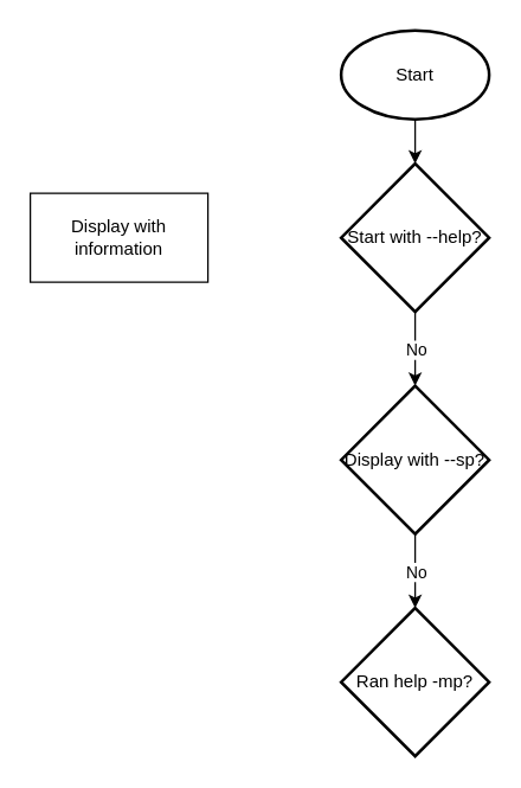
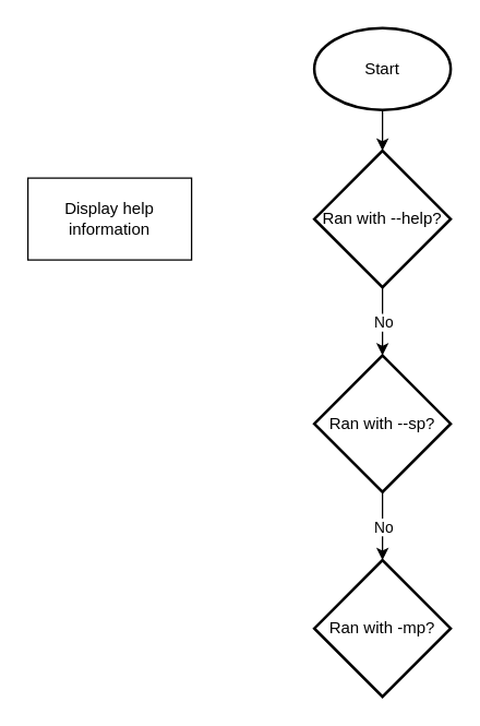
  <mxCell id="0" />
  <mxCell id="1" parent="0" />
  <mxCell id="2" value="Start" style="strokeWidth=2;html=1;shape=mxgraph.flowchart.start_1;whiteSpace=wrap;" vertex="1" parent="1"><mxGeometry x="230" y="20" width="100" height="60" as="geometry" /></mxCell>
- <mxCell id="3" value="Start with --help?" style="strokeWidth=2;html=1;shape=mxgraph.flowchart.decision;whiteSpace=wrap;" vertex="1" parent="1"><mxGeometry x="230" y="110" width="100" height="100" as="geometry" /></mxCell>
- <mxCell id="4" value="Display with&lt;br&gt;information" style="rounded=0;whiteSpace=wrap;html=1;" vertex="1" parent="1"><mxGeometry x="20" y="130" width="120" height="60" as="geometry" /></mxCell>
- <mxCell id="5" value="Display with --sp?" style="strokeWidth=2;html=1;shape=mxgraph.flowchart.decision;whiteSpace=wrap;" vertex="1" parent="1"><mxGeometry x="230" y="260" width="100" height="100" as="geometry" /></mxCell>
+ <mxCell id="3" value="Ran with --help?" style="strokeWidth=2;html=1;shape=mxgraph.flowchart.decision;whiteSpace=wrap;" vertex="1" parent="1"><mxGeometry x="230" y="110" width="100" height="100" as="geometry" /></mxCell>
+ <mxCell id="4" value="Display help&lt;br&gt;information" style="rounded=0;whiteSpace=wrap;html=1;" vertex="1" parent="1"><mxGeometry x="20" y="130" width="120" height="60" as="geometry" /></mxCell>
+ <mxCell id="5" value="Ran with --sp?" style="strokeWidth=2;html=1;shape=mxgraph.flowchart.decision;whiteSpace=wrap;" vertex="1" parent="1"><mxGeometry x="230" y="260" width="100" height="100" as="geometry" /></mxCell>
  <mxCell id="6" value="" style="endArrow=classic;html=1;exitX=0.5;exitY=1;exitDx=0;exitDy=0;exitPerimeter=0;entryX=0.5;entryY=0;entryDx=0;entryDy=0;entryPerimeter=0;" edge="1" parent="1" source="3" target="5"><mxGeometry relative="1" as="geometry"><mxPoint x="370" y="250" as="sourcePoint" /><mxPoint x="470" y="250" as="targetPoint" /></mxGeometry></mxCell>
  <mxCell id="7" value="No" style="edgeLabel;resizable=0;html=1;align=center;verticalAlign=middle;" connectable="0" vertex="1" parent="6"><mxGeometry relative="1" as="geometry" /></mxCell>
  <mxCell id="8" value="" style="endArrow=classic;html=1;exitX=0.5;exitY=1;exitDx=0;exitDy=0;exitPerimeter=0;entryX=0.5;entryY=0;entryDx=0;entryDy=0;entryPerimeter=0;" edge="1" parent="1" source="2" target="3"><mxGeometry width="50" height="50" relative="1" as="geometry"><mxPoint x="480" y="160" as="sourcePoint" /><mxPoint x="530" y="110" as="targetPoint" /></mxGeometry></mxCell>
- <mxCell id="9" value="Ran help -mp?" style="strokeWidth=2;html=1;shape=mxgraph.flowchart.decision;whiteSpace=wrap;" vertex="1" parent="1"><mxGeometry x="230" y="410" width="100" height="100" as="geometry" /></mxCell>
+ <mxCell id="9" value="Ran with -mp?" style="strokeWidth=2;html=1;shape=mxgraph.flowchart.decision;whiteSpace=wrap;" vertex="1" parent="1"><mxGeometry x="230" y="410" width="100" height="100" as="geometry" /></mxCell>
  <mxCell id="10" value="" style="endArrow=classic;html=1;exitX=0.5;exitY=1;exitDx=0;exitDy=0;exitPerimeter=0;entryX=0.5;entryY=0;entryDx=0;entryDy=0;entryPerimeter=0;" edge="1" parent="1" source="5" target="9"><mxGeometry relative="1" as="geometry"><mxPoint x="279.5" y="370" as="sourcePoint" /><mxPoint x="279.5" y="420" as="targetPoint" /></mxGeometry></mxCell>
  <mxCell id="11" value="No" style="edgeLabel;resizable=0;html=1;align=center;verticalAlign=middle;" connectable="0" vertex="1" parent="10"><mxGeometry relative="1" as="geometry" /></mxCell>
